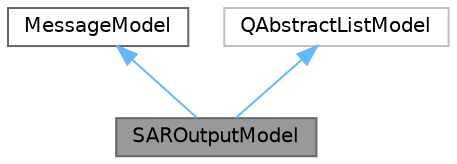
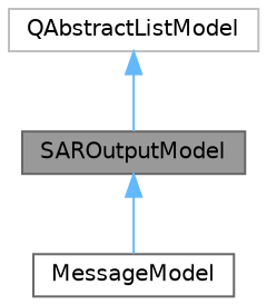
  digraph {
    node [color=gray40 fillcolor=white fontname=Helvetica fontsize=10 shape=box style=filled]
    edge [color=steelblue1 dir=back fontname=Helvetica fontsize=10 labelfontname=Helvetica labelfontsize=10 style=solid]
    n1 [fillcolor=grey60 fontcolor=black height=0.2 label=SAROutputModel width=0.4]
    n2 [height=0.2 label=MessageModel width=0.4]
    n3 [color=grey75 height=0.2 label=QAbstractListModel width=0.4]
-   n2 -> n1
+   n1 -> n2
    n3 -> n1
  }
